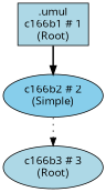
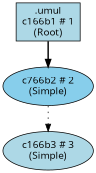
  digraph {
    fontname="Open Sans"
    node [fillcolor=lightblue fontname="Open Sans" style=filled]
    edge [fontname="Open Sans"]
    n1 [label=".umul\nc166b1 # 1\n(Root)" shape=box]
-   n2 [fillcolor=skyblue label="c166b2 # 2\n(Simple)"]
-   n3 [label="c166b3 # 3\n(Root)"]
+   n2 [fillcolor=skyblue label="c766b2 # 2\n(Simple)"]
+   n3 [label="c166b3 # 3\n(Simple)"]
    n1 -> n2 [style=bold]
    n2 -> n3 [style=dotted]
  }
